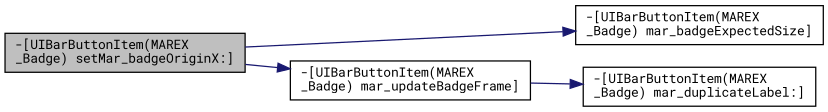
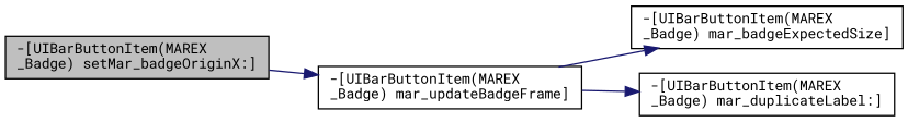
  digraph {
    fontname="Roboto Mono"
    rankdir=LR
    node [color=black fillcolor=white fontname="Roboto Mono" fontsize=10 shape=record style=filled]
    edge [color=midnightblue fontname="Roboto Mono" fontsize=10 labelfontname=Helvetica labelfontsize=10 style=solid]
    n1 [fillcolor=grey75 fontcolor=black height=0.2 label="-[UIBarButtonItem(MAREX\l_Badge) setMar_badgeOriginX:]" width=0.4]
    n2 [height=0.2 label="-[UIBarButtonItem(MAREX\l_Badge) mar_updateBadgeFrame]" width=0.4]
    n3 [height=0.2 label="-[UIBarButtonItem(MAREX\l_Badge) mar_badgeExpectedSize]" width=0.4]
    n4 [height=0.2 label="-[UIBarButtonItem(MAREX\l_Badge) mar_duplicateLabel:]" width=0.4]
    n1 -> n2
-   n1 -> n3
+   n2 -> n3
    n2 -> n4
  }
